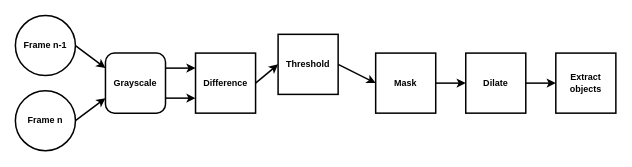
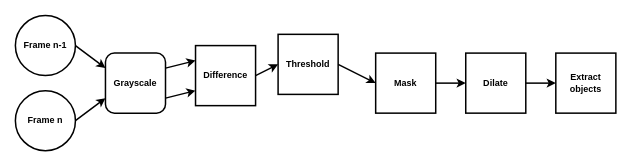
  <mxCell id="0" />
  <mxCell id="1" parent="0" />
  <mxCell id="2" value="&lt;b&gt;Frame n&lt;/b&gt;" style="ellipse;whiteSpace=wrap;html=1;aspect=fixed;strokeWidth=2;" parent="1" vertex="1"><mxGeometry x="20" y="120" width="80" height="80" as="geometry" /></mxCell>
  <mxCell id="3" value="&lt;b&gt;Grayscale&lt;/b&gt;" style="whiteSpace=wrap;html=1;strokeWidth=2;rounded=1;" parent="1" vertex="1"><mxGeometry x="140" y="70" width="80" height="80" as="geometry" /></mxCell>
- <mxCell id="4" value="&lt;b&gt;Difference&lt;/b&gt;" style="rounded=0;whiteSpace=wrap;html=1;strokeWidth=2;" parent="1" vertex="1"><mxGeometry x="260" y="70" width="80" height="80" as="geometry" /></mxCell>
+ <mxCell id="4" value="&lt;b&gt;Difference&lt;/b&gt;" style="rounded=0;whiteSpace=wrap;html=1;strokeWidth=2;" parent="1" vertex="1"><mxGeometry x="260" y="60" width="80" height="80" as="geometry" /></mxCell>
  <mxCell id="5" value="" style="endArrow=classic;html=1;rounded=0;exitX=1;exitY=0.5;exitDx=0;exitDy=0;entryX=0;entryY=0.75;entryDx=0;entryDy=0;strokeWidth=2;" parent="1" source="2" target="3" edge="1"><mxGeometry width="50" height="50" relative="1" as="geometry"><mxPoint x="110" y="220" as="sourcePoint" /><mxPoint x="160" y="170" as="targetPoint" /></mxGeometry></mxCell>
  <mxCell id="6" value="" style="endArrow=classic;html=1;rounded=0;exitX=1;exitY=0.25;exitDx=0;exitDy=0;entryX=0;entryY=0.25;entryDx=0;entryDy=0;strokeWidth=2;" parent="1" source="3" target="4" edge="1"><mxGeometry width="50" height="50" relative="1" as="geometry"><mxPoint x="230" y="230" as="sourcePoint" /><mxPoint x="280" y="180" as="targetPoint" /></mxGeometry></mxCell>
  <mxCell id="7" value="&lt;b&gt;Threshold&lt;/b&gt;" style="whiteSpace=wrap;html=1;aspect=fixed;strokeWidth=2;" parent="1" vertex="1"><mxGeometry x="370" y="45" width="80" height="80" as="geometry" /></mxCell>
  <mxCell id="8" value="" style="endArrow=classic;html=1;rounded=0;exitX=1;exitY=0.5;exitDx=0;exitDy=0;entryX=0;entryY=0.5;entryDx=0;entryDy=0;strokeWidth=2;" parent="1" source="4" target="7" edge="1"><mxGeometry width="50" height="50" relative="1" as="geometry"><mxPoint x="390" y="250" as="sourcePoint" /><mxPoint x="440" y="200" as="targetPoint" /></mxGeometry></mxCell>
  <mxCell id="9" value="&lt;b&gt;Mask&lt;/b&gt;" style="whiteSpace=wrap;html=1;aspect=fixed;strokeWidth=2;" parent="1" vertex="1"><mxGeometry x="500" y="70" width="80" height="80" as="geometry" /></mxCell>
  <mxCell id="10" value="" style="endArrow=classic;html=1;rounded=0;exitX=1;exitY=0.5;exitDx=0;exitDy=0;entryX=0;entryY=0.5;entryDx=0;entryDy=0;strokeWidth=2;" parent="1" source="7" target="9" edge="1"><mxGeometry width="50" height="50" relative="1" as="geometry"><mxPoint x="440" y="250" as="sourcePoint" /><mxPoint x="490" y="200" as="targetPoint" /></mxGeometry></mxCell>
  <mxCell id="11" value="&lt;b&gt;Dilate&lt;/b&gt;" style="whiteSpace=wrap;html=1;aspect=fixed;strokeWidth=2;" parent="1" vertex="1"><mxGeometry x="620" y="70" width="80" height="80" as="geometry" /></mxCell>
  <mxCell id="12" value="&lt;b&gt;Extract objects&lt;/b&gt;" style="whiteSpace=wrap;html=1;aspect=fixed;imageWidth=30;strokeWidth=2;" parent="1" vertex="1"><mxGeometry x="740" y="70" width="80" height="80" as="geometry" /></mxCell>
  <mxCell id="13" value="" style="endArrow=classic;html=1;rounded=0;strokeWidth=2;exitX=1;exitY=0.5;exitDx=0;exitDy=0;entryX=0;entryY=0.5;entryDx=0;entryDy=0;" parent="1" source="9" target="11" edge="1"><mxGeometry width="50" height="50" relative="1" as="geometry"><mxPoint x="592" y="104" as="sourcePoint" /><mxPoint x="604" y="74" as="targetPoint" /></mxGeometry></mxCell>
  <mxCell id="14" value="" style="endArrow=classic;html=1;rounded=0;entryX=0;entryY=0.5;entryDx=0;entryDy=0;strokeWidth=2;exitX=1;exitY=0.5;exitDx=0;exitDy=0;" parent="1" source="11" target="12" edge="1"><mxGeometry width="50" height="50" relative="1" as="geometry"><mxPoint x="610" y="194" as="sourcePoint" /><mxPoint x="280" y="300" as="targetPoint" /></mxGeometry></mxCell>
  <mxCell id="15" value="&lt;b&gt;Frame n-1&lt;/b&gt;" style="ellipse;whiteSpace=wrap;html=1;aspect=fixed;strokeWidth=2;" parent="1" vertex="1"><mxGeometry x="20" y="20" width="80" height="80" as="geometry" /></mxCell>
  <mxCell id="16" value="" style="endArrow=classic;html=1;rounded=0;strokeWidth=2;exitX=1;exitY=0.5;exitDx=0;exitDy=0;entryX=0;entryY=0.25;entryDx=0;entryDy=0;" parent="1" source="15" target="3" edge="1"><mxGeometry width="50" height="50" relative="1" as="geometry"><mxPoint x="120" y="30" as="sourcePoint" /><mxPoint x="170" y="-20" as="targetPoint" /></mxGeometry></mxCell>
  <mxCell id="17" value="" style="endArrow=classic;html=1;rounded=0;strokeWidth=2;exitX=1;exitY=0.75;exitDx=0;exitDy=0;entryX=0;entryY=0.75;entryDx=0;entryDy=0;" parent="1" source="3" target="4" edge="1"><mxGeometry width="50" height="50" relative="1" as="geometry"><mxPoint x="-50" y="300" as="sourcePoint" /><mxPoint x="0" y="250" as="targetPoint" /></mxGeometry></mxCell>
